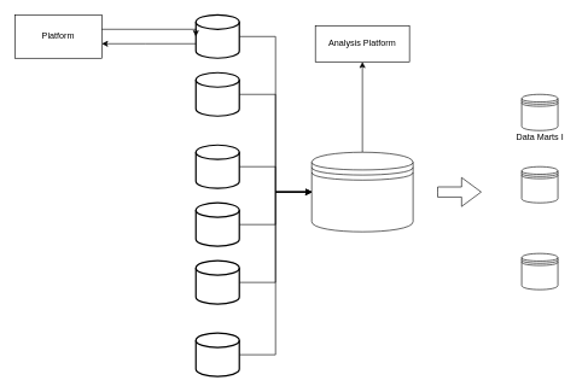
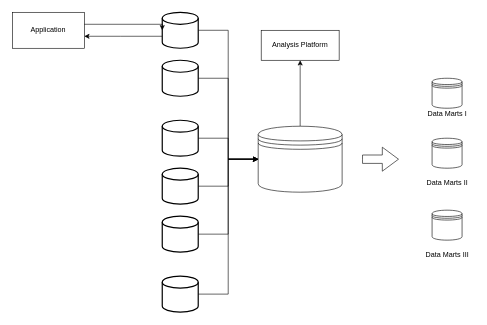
  <mxCell id="0" />
  <mxCell id="1" parent="0" />
  <mxCell id="2" style="edgeStyle=orthogonalEdgeStyle;rounded=0;orthogonalLoop=1;jettySize=auto;html=1;entryX=0;entryY=0.5;entryDx=0;entryDy=0;" edge="1" parent="1" source="3" target="5"><mxGeometry relative="1" as="geometry" /></mxCell>
  <mxCell id="3" value="" style="strokeWidth=2;html=1;shape=mxgraph.flowchart.database;whiteSpace=wrap;" vertex="1" parent="1"><mxGeometry x="270" y="460" width="60" height="60" as="geometry" /></mxCell>
  <mxCell id="4" style="edgeStyle=orthogonalEdgeStyle;rounded=0;orthogonalLoop=1;jettySize=auto;html=1;" edge="1" parent="1" source="5" target="24"><mxGeometry relative="1" as="geometry" /></mxCell>
  <mxCell id="5" value="" style="shape=datastore;html=1;labelPosition=center;verticalLabelPosition=bottom;align=center;verticalAlign=top;" vertex="1" parent="1"><mxGeometry x="430" y="210" width="140" height="110" as="geometry" /></mxCell>
  <mxCell id="6" style="edgeStyle=orthogonalEdgeStyle;rounded=0;orthogonalLoop=1;jettySize=auto;html=1;entryX=0;entryY=0.5;entryDx=0;entryDy=0;" edge="1" parent="1" source="8" target="5"><mxGeometry relative="1" as="geometry" /></mxCell>
  <mxCell id="7" style="edgeStyle=orthogonalEdgeStyle;rounded=0;orthogonalLoop=1;jettySize=auto;html=1;" edge="1" parent="1"><mxGeometry relative="1" as="geometry"><mxPoint x="270" y="60" as="sourcePoint" /><mxPoint x="140" y="60" as="targetPoint" /><Array as="points"><mxPoint x="200" y="60" /><mxPoint x="200" y="60" /></Array></mxGeometry></mxCell>
  <mxCell id="8" value="" style="strokeWidth=2;html=1;shape=mxgraph.flowchart.database;whiteSpace=wrap;" vertex="1" parent="1"><mxGeometry x="270" y="20" width="60" height="60" as="geometry" /></mxCell>
  <mxCell id="9" style="edgeStyle=orthogonalEdgeStyle;rounded=0;orthogonalLoop=1;jettySize=auto;html=1;entryX=0;entryY=0.5;entryDx=0;entryDy=0;" edge="1" parent="1" source="10" target="5"><mxGeometry relative="1" as="geometry" /></mxCell>
  <mxCell id="10" value="" style="strokeWidth=2;html=1;shape=mxgraph.flowchart.database;whiteSpace=wrap;" vertex="1" parent="1"><mxGeometry x="270" y="360" width="60" height="60" as="geometry" /></mxCell>
  <mxCell id="11" style="edgeStyle=orthogonalEdgeStyle;rounded=0;orthogonalLoop=1;jettySize=auto;html=1;entryX=0;entryY=0.5;entryDx=0;entryDy=0;" edge="1" parent="1" source="12" target="5"><mxGeometry relative="1" as="geometry" /></mxCell>
  <mxCell id="12" value="" style="strokeWidth=2;html=1;shape=mxgraph.flowchart.database;whiteSpace=wrap;" vertex="1" parent="1"><mxGeometry x="270" y="280" width="60" height="60" as="geometry" /></mxCell>
  <mxCell id="13" style="edgeStyle=orthogonalEdgeStyle;rounded=0;orthogonalLoop=1;jettySize=auto;html=1;entryX=0;entryY=0.5;entryDx=0;entryDy=0;" edge="1" parent="1" source="14" target="5"><mxGeometry relative="1" as="geometry" /></mxCell>
  <mxCell id="14" value="" style="strokeWidth=2;html=1;shape=mxgraph.flowchart.database;whiteSpace=wrap;" vertex="1" parent="1"><mxGeometry x="270" y="100" width="60" height="60" as="geometry" /></mxCell>
  <mxCell id="15" style="edgeStyle=orthogonalEdgeStyle;rounded=0;orthogonalLoop=1;jettySize=auto;html=1;entryX=0;entryY=0.5;entryDx=0;entryDy=0;" edge="1" parent="1" source="16" target="5"><mxGeometry relative="1" as="geometry" /></mxCell>
  <mxCell id="16" value="" style="strokeWidth=2;html=1;shape=mxgraph.flowchart.database;whiteSpace=wrap;" vertex="1" parent="1"><mxGeometry x="270" y="200" width="60" height="60" as="geometry" /></mxCell>
  <mxCell id="17" value="" style="html=1;shadow=0;dashed=0;align=center;verticalAlign=middle;shape=mxgraph.arrows2.arrow;dy=0.65;dx=27;notch=0;" vertex="1" parent="1"><mxGeometry x="604" y="245" width="60" height="40" as="geometry" /></mxCell>
  <mxCell id="18" value="" style="shape=datastore;html=1;labelPosition=center;verticalLabelPosition=bottom;align=center;verticalAlign=top;" vertex="1" parent="1"><mxGeometry x="720" y="230" width="50" height="50" as="geometry" /></mxCell>
  <mxCell id="19" value="" style="shape=datastore;html=1;labelPosition=center;verticalLabelPosition=bottom;align=center;verticalAlign=top;" vertex="1" parent="1"><mxGeometry x="720" y="130" width="50" height="50" as="geometry" /></mxCell>
  <mxCell id="20" value="Data Marts I" style="text;html=1;align=center;verticalAlign=middle;resizable=0;points=[];autosize=1;strokeColor=none;fillColor=none;" vertex="1" parent="1"><mxGeometry x="700" y="175" width="90" height="30" as="geometry" /></mxCell>
+ <mxCell id="21" value="Data Marts II" style="text;html=1;align=center;verticalAlign=middle;resizable=0;points=[];autosize=1;strokeColor=none;fillColor=none;" vertex="1" parent="1"><mxGeometry x="700" y="290" width="90" height="30" as="geometry" /></mxCell>
  <mxCell id="22" value="" style="shape=datastore;html=1;labelPosition=center;verticalLabelPosition=bottom;align=center;verticalAlign=top;" vertex="1" parent="1"><mxGeometry x="720" y="350" width="50" height="50" as="geometry" /></mxCell>
- <mxCell id="24" value="Analysis Platform" style="whiteSpace=wrap;html=1;" vertex="1" parent="1"><mxGeometry x="435" y="35" width="130" height="50" as="geometry" /></mxCell>
- <mxCell id="25" value="Platform " style="rounded=0;whiteSpace=wrap;html=1;" vertex="1" parent="1"><mxGeometry x="20" y="20" width="120" height="60" as="geometry" /></mxCell>
+ <mxCell id="23" value="Data Marts III" style="text;html=1;align=center;verticalAlign=middle;resizable=0;points=[];autosize=1;strokeColor=none;fillColor=none;" vertex="1" parent="1"><mxGeometry x="700" y="410" width="90" height="30" as="geometry" /></mxCell>
+ <mxCell id="24" value="Analysis Platform" style="whiteSpace=wrap;html=1;" vertex="1" parent="1"><mxGeometry x="435" y="50" width="130" height="50" as="geometry" /></mxCell>
+ <mxCell id="25" value="Application " style="rounded=0;whiteSpace=wrap;html=1;" vertex="1" parent="1"><mxGeometry x="20" y="20" width="120" height="60" as="geometry" /></mxCell>
  <mxCell id="26" style="edgeStyle=orthogonalEdgeStyle;rounded=0;orthogonalLoop=1;jettySize=auto;html=1;entryX=0;entryY=0.5;entryDx=0;entryDy=0;entryPerimeter=0;" edge="1" parent="1" source="25" target="8"><mxGeometry relative="1" as="geometry"><Array as="points"><mxPoint x="270" y="40" /></Array></mxGeometry></mxCell>
